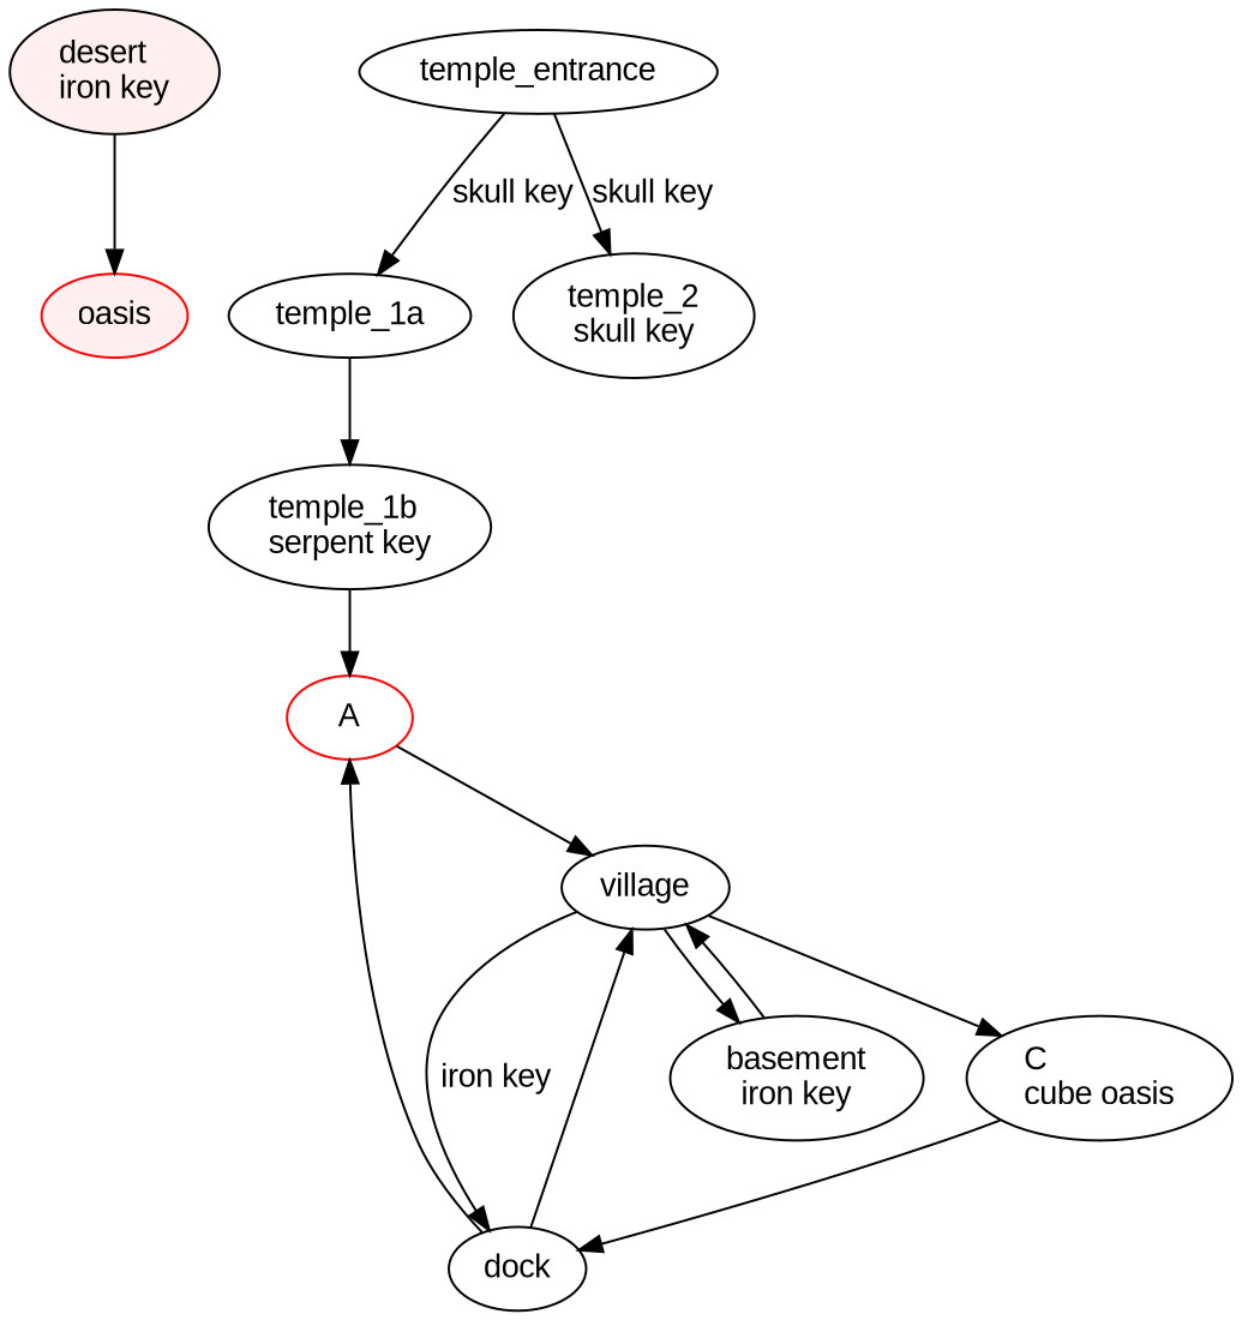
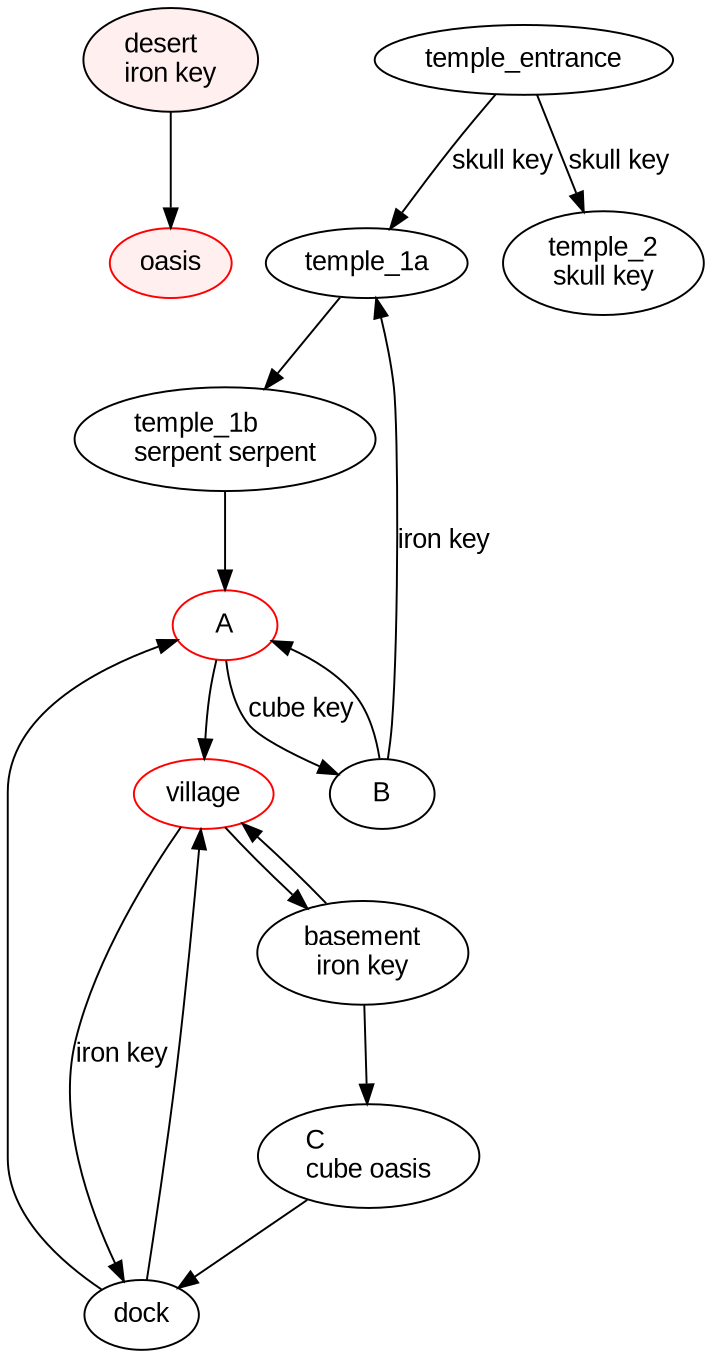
  digraph {
    fontname="Liberation Sans"
    node [fontname="Liberation Sans"]
    edge [fontname="Liberation Sans"]
    n1 [color=red fillcolor="#ffefef" label=oasis style=filled]
    n2 [color=black fillcolor="#ffefef" label="desert\liron key" style=filled]
    n3 [label=temple_entrance]
    n4 [label=temple_1a]
    n5 [label="temple_2\lskull key"]
-   n6 [label="temple_1b\lserpent key"]
+   n6 [label="temple_1b\lserpent serpent"]
    n7 [label=dock]
-   n8 [label=village]
+   n8 [label=village color=red]
    n9 [color=red label=A]
    n10 [label="basement\liron key"]
+   n11 [label=B]
    n12 [label="C\lcube oasis"]
    n2 -> n1
    n3 -> n4 [label="skull key"]
    n3 -> n5 [label="skull key"]
    n4 -> n6
    n6 -> n9
    n7 -> n8
    n7 -> n9
    n8 -> n7 [label="iron key"]
    n8 -> n10
    n9 -> n8
+   n9 -> n11 [label="cube key"]
    n10 -> n8
-   n8 -> n12
+   n10 -> n12
+   n11 -> n4 [label="iron key"]
+   n11 -> n9
    n12 -> n7
  }
